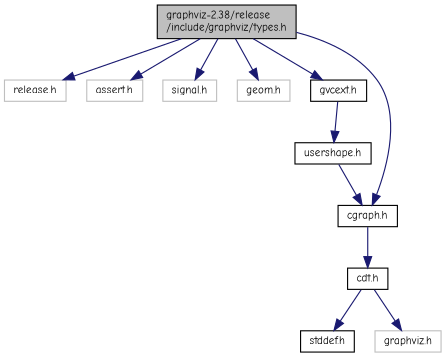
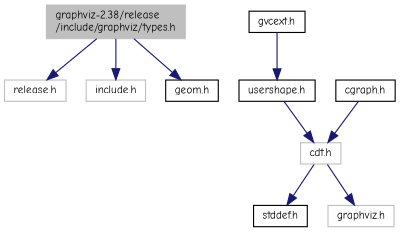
  digraph {
    fontname="Comic Neue"
    node [color=black fontname="Comic Neue" fontsize=10 shape=record]
    edge [color=midnightblue fontname="Comic Neue" fontsize=10 labelfontname=Helvetica labelfontsize=10 style=solid]
-   n1 [fillcolor=grey75 fontcolor=black height=0.2 label="graphviz-2.38/release\l/include/graphviz/types.h" style=filled width=0.4]
+   n1 [color=grey75 fillcolor=grey75 fontcolor=black height=0.2 label="graphviz-2.38/release\l/include/graphviz/types.h" style=filled width=0.4]
    n2 [color=grey75 height=0.2 label="release.h" width=0.4]
-   n3 [color=grey75 height=0.2 label="assert.h" width=0.4]
-   n4 [color=grey75 height=0.2 label="signal.h" width=0.4]
-   n5 [color=grey75 height=0.2 label="geom.h" width=0.4]
+   n3 [color=grey75 height=0.2 label="include.h" width=0.4]
+   n5 [height=0.2 label="geom.h" width=0.4]
    n6 [height=0.2 label="gvcext.h" width=0.4]
    n7 [height=0.2 label="cgraph.h" width=0.4]
    n8 [height=0.2 label="usershape.h" width=0.4]
-   n9 [height=0.2 label="cdt.h" width=0.4]
+   n9 [color=grey75 height=0.2 label="cdt.h" width=0.4]
    n10 [height=0.2 label="stddef.h" width=0.4]
    n11 [color=grey75 height=0.2 label="graphviz.h" width=0.4]
    n1 -> n2
    n1 -> n3
-   n1 -> n4
    n1 -> n5
-   n1 -> n6
-   n1 -> n7
    n6 -> n8
    n7 -> n9
-   n8 -> n7
+   n8 -> n9
    n9 -> n10
    n9 -> n11
  }
